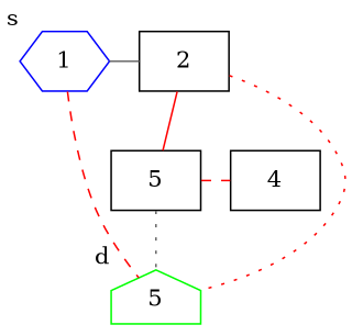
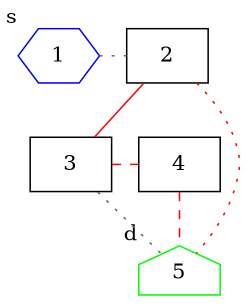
  graph {
    node [shape=box]
    edge [color=red style=solid]
    n1 [color=blue label=1 shape=hexagon xlabel=s]
    n2 [label=2]
-   n3 [label=5]
+   n3 [label=3]
    n4 [label=4]
    n5 [color=green label=5 shape=house xlabel=d]
    subgraph sub_1 {
      rank=same
      n1
      n2
    }
    subgraph sub_2 {
      rank=same
      n3
      n4
    }
-   n1 -- n2 [color=gray40]
+   n1 -- n2 [color=gray40 style=dotted]
    n2 -- n3
    n2 -- n5 [style=dotted]
    n3 -- n4 [style=dashed]
    n3 -- n5 [color=gray40 style=dotted]
-   n1 -- n5 [style=dashed]
+   n4 -- n5 [style=dashed]
  }
